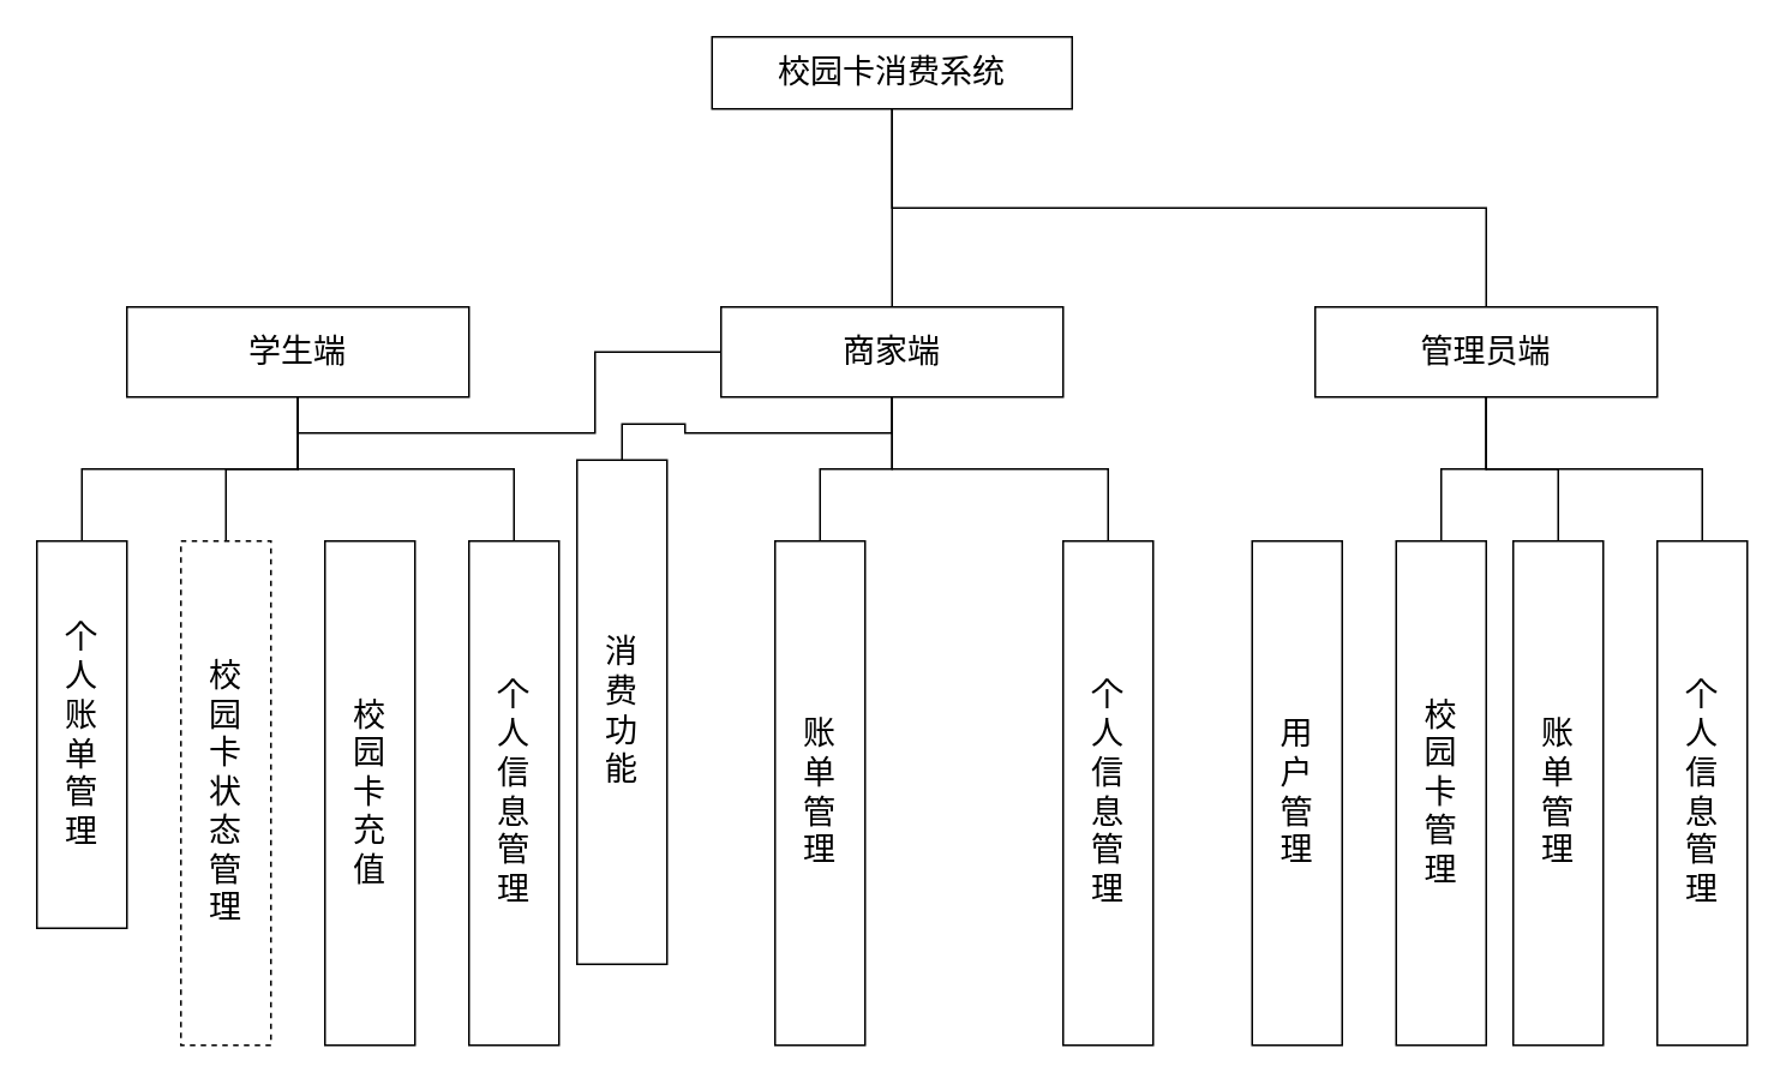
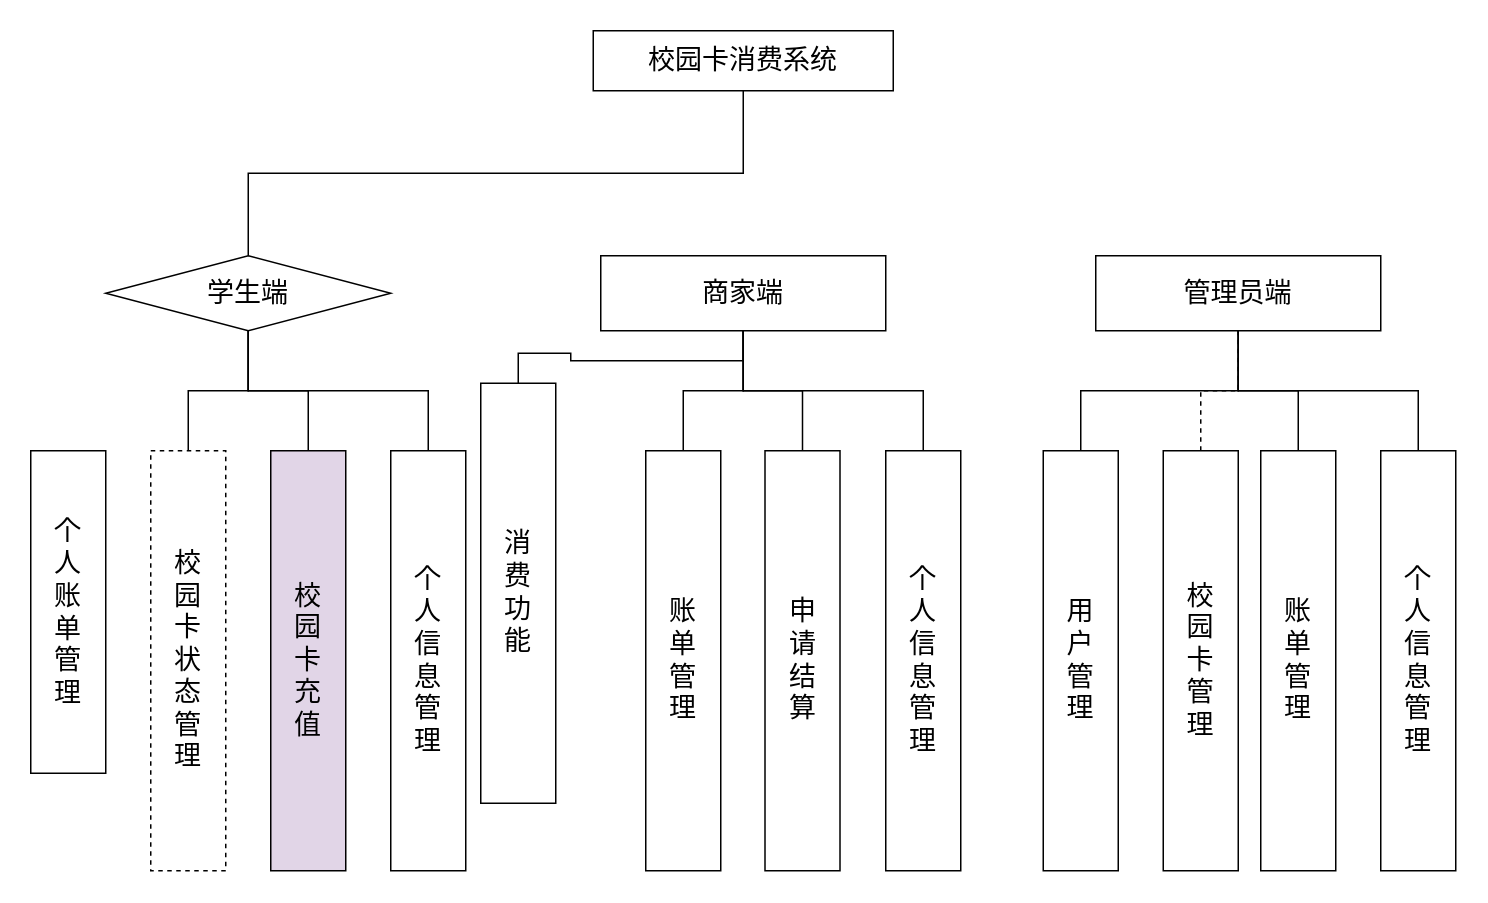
  <mxCell id="0" />
  <mxCell id="1" parent="0" />
- <mxCell id="2" style="edgeStyle=orthogonalEdgeStyle;rounded=0;orthogonalLoop=1;jettySize=auto;html=1;exitX=0.5;exitY=1;exitDx=0;exitDy=0;entryX=0.5;entryY=0;entryDx=0;entryDy=0;endArrow=none;endFill=0;" edge="1" parent="1" source="4" target="14"><mxGeometry relative="1" as="geometry" /></mxCell>
- <mxCell id="3" style="edgeStyle=orthogonalEdgeStyle;rounded=0;orthogonalLoop=1;jettySize=auto;html=1;exitX=0.5;exitY=1;exitDx=0;exitDy=0;entryX=0.5;entryY=0;entryDx=0;entryDy=0;endArrow=none;endFill=0;" edge="1" parent="1" source="4" target="19"><mxGeometry relative="1" as="geometry" /></mxCell>
+ <mxCell id="2" style="edgeStyle=orthogonalEdgeStyle;rounded=0;orthogonalLoop=1;jettySize=auto;html=1;exitX=0.5;exitY=1;exitDx=0;exitDy=0;endArrow=none;endFill=0;" edge="1" parent="1" source="4" target="9"><mxGeometry relative="1" as="geometry" /></mxCell>
  <mxCell id="4" value="&lt;font style=&quot;font-size: 18px;&quot;&gt;校园卡消费系统&lt;/font&gt;" style="rounded=0;whiteSpace=wrap;html=1;" vertex="1" parent="1"><mxGeometry x="395" y="20" width="200" height="40" as="geometry" /></mxCell>
- <mxCell id="5" style="edgeStyle=orthogonalEdgeStyle;rounded=0;orthogonalLoop=1;jettySize=auto;html=1;exitX=0.5;exitY=1;exitDx=0;exitDy=0;entryX=0.5;entryY=0;entryDx=0;entryDy=0;endArrow=none;endFill=0;" edge="1" parent="1" source="9" target="24"><mxGeometry relative="1" as="geometry" /></mxCell>
  <mxCell id="6" style="edgeStyle=orthogonalEdgeStyle;rounded=0;orthogonalLoop=1;jettySize=auto;html=1;exitX=0.5;exitY=1;exitDx=0;exitDy=0;entryX=0.5;entryY=0;entryDx=0;entryDy=0;endArrow=none;endFill=0;" edge="1" parent="1" source="9" target="25"><mxGeometry relative="1" as="geometry" /></mxCell>
- <mxCell id="7" style="edgeStyle=orthogonalEdgeStyle;rounded=0;orthogonalLoop=1;jettySize=auto;html=1;exitX=0.5;exitY=1;exitDx=0;exitDy=0;endArrow=none;endFill=0;" edge="1" parent="1" source="9" target="14"><mxGeometry relative="1" as="geometry" /></mxCell>
+ <mxCell id="7" style="edgeStyle=orthogonalEdgeStyle;rounded=0;orthogonalLoop=1;jettySize=auto;html=1;exitX=0.5;exitY=1;exitDx=0;exitDy=0;entryX=0.5;entryY=0;entryDx=0;entryDy=0;endArrow=none;endFill=0;" edge="1" parent="1" source="9" target="26"><mxGeometry relative="1" as="geometry" /></mxCell>
  <mxCell id="8" style="edgeStyle=orthogonalEdgeStyle;rounded=0;orthogonalLoop=1;jettySize=auto;html=1;exitX=0.5;exitY=1;exitDx=0;exitDy=0;entryX=0.5;entryY=0;entryDx=0;entryDy=0;endArrow=none;endFill=0;" edge="1" parent="1" source="9" target="27"><mxGeometry relative="1" as="geometry" /></mxCell>
- <mxCell id="9" value="&lt;font style=&quot;font-size: 18px;&quot;&gt;学生端&lt;/font&gt;" style="rounded=0;whiteSpace=wrap;html=1;" vertex="1" parent="1"><mxGeometry x="70" y="170" width="190" height="50" as="geometry" /></mxCell>
+ <mxCell id="9" value="&lt;font style=&quot;font-size: 18px;&quot;&gt;学生端&lt;/font&gt;" style="rhombus;whiteSpace=wrap;html=1;" vertex="1" parent="1"><mxGeometry x="70" y="170" width="190" height="50" as="geometry" /></mxCell>
  <mxCell id="10" style="edgeStyle=orthogonalEdgeStyle;rounded=0;orthogonalLoop=1;jettySize=auto;html=1;exitX=0.5;exitY=1;exitDx=0;exitDy=0;entryX=0.5;entryY=0;entryDx=0;entryDy=0;endArrow=none;endFill=0;" edge="1" parent="1" source="14" target="20"><mxGeometry relative="1" as="geometry" /></mxCell>
  <mxCell id="11" style="edgeStyle=orthogonalEdgeStyle;rounded=0;orthogonalLoop=1;jettySize=auto;html=1;exitX=0.5;exitY=1;exitDx=0;exitDy=0;entryX=0.5;entryY=0;entryDx=0;entryDy=0;endArrow=none;endFill=0;" edge="1" parent="1" source="14" target="21"><mxGeometry relative="1" as="geometry" /></mxCell>
+ <mxCell id="12" style="edgeStyle=orthogonalEdgeStyle;rounded=0;orthogonalLoop=1;jettySize=auto;html=1;exitX=0.5;exitY=1;exitDx=0;exitDy=0;entryX=0.5;entryY=0;entryDx=0;entryDy=0;endArrow=none;endFill=0;" edge="1" parent="1" source="14" target="22"><mxGeometry relative="1" as="geometry" /></mxCell>
  <mxCell id="13" style="edgeStyle=orthogonalEdgeStyle;rounded=0;orthogonalLoop=1;jettySize=auto;html=1;exitX=0.5;exitY=1;exitDx=0;exitDy=0;entryX=0.5;entryY=0;entryDx=0;entryDy=0;endArrow=none;endFill=0;" edge="1" parent="1" source="14" target="23"><mxGeometry relative="1" as="geometry" /></mxCell>
  <mxCell id="14" value="&lt;font style=&quot;font-size: 18px;&quot;&gt;商家端&lt;/font&gt;" style="rounded=0;whiteSpace=wrap;html=1;" vertex="1" parent="1"><mxGeometry x="400" y="170" width="190" height="50" as="geometry" /></mxCell>
- <mxCell id="16" style="edgeStyle=orthogonalEdgeStyle;rounded=0;orthogonalLoop=1;jettySize=auto;html=1;exitX=0.5;exitY=1;exitDx=0;exitDy=0;entryX=0.5;entryY=0;entryDx=0;entryDy=0;endArrow=none;endFill=0;" edge="1" parent="1" source="19" target="29"><mxGeometry relative="1" as="geometry" /></mxCell>
+ <mxCell id="15" style="edgeStyle=orthogonalEdgeStyle;rounded=0;orthogonalLoop=1;jettySize=auto;html=1;exitX=0.5;exitY=1;exitDx=0;exitDy=0;entryX=0.5;entryY=0;entryDx=0;entryDy=0;endArrow=none;endFill=0;" edge="1" parent="1" source="19" target="28"><mxGeometry relative="1" as="geometry" /></mxCell>
+ <mxCell id="16" style="edgeStyle=orthogonalEdgeStyle;rounded=0;orthogonalLoop=1;jettySize=auto;html=1;exitX=0.5;exitY=1;exitDx=0;exitDy=0;entryX=0.5;entryY=0;entryDx=0;entryDy=0;endArrow=none;endFill=0;dashed=1;" edge="1" parent="1" source="19" target="29"><mxGeometry relative="1" as="geometry" /></mxCell>
  <mxCell id="17" style="edgeStyle=orthogonalEdgeStyle;rounded=0;orthogonalLoop=1;jettySize=auto;html=1;exitX=0.5;exitY=1;exitDx=0;exitDy=0;entryX=0.5;entryY=0;entryDx=0;entryDy=0;endArrow=none;endFill=0;" edge="1" parent="1" source="19" target="30"><mxGeometry relative="1" as="geometry" /></mxCell>
  <mxCell id="18" style="edgeStyle=orthogonalEdgeStyle;rounded=0;orthogonalLoop=1;jettySize=auto;html=1;exitX=0.5;exitY=1;exitDx=0;exitDy=0;entryX=0.5;entryY=0;entryDx=0;entryDy=0;endArrow=none;endFill=0;" edge="1" parent="1" source="19" target="31"><mxGeometry relative="1" as="geometry" /></mxCell>
  <mxCell id="19" value="&lt;font style=&quot;font-size: 18px;&quot;&gt;管理员端&lt;/font&gt;" style="rounded=0;whiteSpace=wrap;html=1;" vertex="1" parent="1"><mxGeometry x="730" y="170" width="190" height="50" as="geometry" /></mxCell>
  <mxCell id="20" value="&lt;font style=&quot;font-size: 18px;&quot;&gt;消&lt;/font&gt;&lt;div&gt;&lt;font style=&quot;font-size: 18px;&quot;&gt;费&lt;/font&gt;&lt;/div&gt;&lt;div&gt;&lt;font style=&quot;font-size: 18px;&quot;&gt;功&lt;/font&gt;&lt;/div&gt;&lt;div&gt;&lt;font style=&quot;font-size: 18px;&quot;&gt;能&lt;/font&gt;&lt;/div&gt;" style="rounded=0;whiteSpace=wrap;html=1;" vertex="1" parent="1"><mxGeometry x="320" y="255" width="50" height="280" as="geometry" /></mxCell>
  <mxCell id="21" value="&lt;span style=&quot;font-size: 18px;&quot;&gt;账&lt;/span&gt;&lt;div&gt;&lt;span style=&quot;font-size: 18px;&quot;&gt;单&lt;/span&gt;&lt;/div&gt;&lt;div&gt;&lt;span style=&quot;font-size: 18px;&quot;&gt;管&lt;/span&gt;&lt;/div&gt;&lt;div&gt;&lt;span style=&quot;font-size: 18px;&quot;&gt;理&lt;/span&gt;&lt;/div&gt;" style="rounded=0;whiteSpace=wrap;html=1;" vertex="1" parent="1"><mxGeometry x="430" y="300" width="50" height="280" as="geometry" /></mxCell>
+ <mxCell id="22" value="&lt;span style=&quot;font-size: 18px;&quot;&gt;申&lt;/span&gt;&lt;div&gt;&lt;span style=&quot;font-size: 18px;&quot;&gt;请&lt;/span&gt;&lt;/div&gt;&lt;div&gt;&lt;span style=&quot;font-size: 18px;&quot;&gt;结&lt;/span&gt;&lt;/div&gt;&lt;div&gt;&lt;span style=&quot;font-size: 18px;&quot;&gt;算&lt;/span&gt;&lt;/div&gt;" style="rounded=0;whiteSpace=wrap;html=1;" vertex="1" parent="1"><mxGeometry x="509.5" y="300" width="50" height="280" as="geometry" /></mxCell>
  <mxCell id="23" value="&lt;span style=&quot;font-size: 18px;&quot;&gt;个&lt;/span&gt;&lt;div&gt;&lt;span style=&quot;font-size: 18px;&quot;&gt;人&lt;/span&gt;&lt;/div&gt;&lt;div&gt;&lt;span style=&quot;font-size: 18px;&quot;&gt;信&lt;/span&gt;&lt;/div&gt;&lt;div&gt;&lt;span style=&quot;font-size: 18px;&quot;&gt;息&lt;/span&gt;&lt;/div&gt;&lt;div&gt;&lt;span style=&quot;font-size: 18px;&quot;&gt;管&lt;/span&gt;&lt;/div&gt;&lt;div&gt;&lt;span style=&quot;font-size: 18px;&quot;&gt;理&lt;/span&gt;&lt;/div&gt;" style="rounded=0;whiteSpace=wrap;html=1;" vertex="1" parent="1"><mxGeometry x="590" y="300" width="50" height="280" as="geometry" /></mxCell>
  <mxCell id="24" value="&lt;span style=&quot;font-size: 18px;&quot;&gt;个&lt;/span&gt;&lt;div&gt;&lt;span style=&quot;font-size: 18px;&quot;&gt;人&lt;/span&gt;&lt;div&gt;&lt;span style=&quot;font-size: 18px;&quot;&gt;账&lt;/span&gt;&lt;div&gt;&lt;span style=&quot;font-size: 18px;&quot;&gt;单&lt;/span&gt;&lt;/div&gt;&lt;div&gt;&lt;span style=&quot;font-size: 18px;&quot;&gt;管&lt;/span&gt;&lt;/div&gt;&lt;div&gt;&lt;span style=&quot;font-size: 18px;&quot;&gt;理&lt;/span&gt;&lt;/div&gt;&lt;/div&gt;&lt;/div&gt;" style="rounded=0;whiteSpace=wrap;html=1;" vertex="1" parent="1"><mxGeometry x="20" y="300" width="50" height="215" as="geometry" /></mxCell>
  <mxCell id="25" value="&lt;span style=&quot;font-size: 18px;&quot;&gt;校&lt;/span&gt;&lt;div&gt;&lt;span style=&quot;font-size: 18px;&quot;&gt;园&lt;/span&gt;&lt;/div&gt;&lt;div&gt;&lt;span style=&quot;font-size: 18px;&quot;&gt;卡&lt;/span&gt;&lt;/div&gt;&lt;div&gt;&lt;span style=&quot;font-size: 18px;&quot;&gt;状&lt;/span&gt;&lt;/div&gt;&lt;div&gt;&lt;span style=&quot;font-size: 18px;&quot;&gt;态&lt;/span&gt;&lt;/div&gt;&lt;div&gt;&lt;span style=&quot;font-size: 18px;&quot;&gt;管&lt;/span&gt;&lt;/div&gt;&lt;div&gt;&lt;span style=&quot;font-size: 18px;&quot;&gt;理&lt;/span&gt;&lt;/div&gt;" style="rounded=0;whiteSpace=wrap;html=1;dashed=1;" vertex="1" parent="1"><mxGeometry x="100" y="300" width="50" height="280" as="geometry" /></mxCell>
- <mxCell id="26" value="&lt;span style=&quot;font-size: 18px;&quot;&gt;校&lt;/span&gt;&lt;div&gt;&lt;span style=&quot;font-size: 18px;&quot;&gt;园&lt;/span&gt;&lt;/div&gt;&lt;div&gt;&lt;span style=&quot;font-size: 18px;&quot;&gt;卡&lt;/span&gt;&lt;/div&gt;&lt;div&gt;&lt;span style=&quot;font-size: 18px;&quot;&gt;充&lt;/span&gt;&lt;/div&gt;&lt;div&gt;&lt;span style=&quot;font-size: 18px; background-color: initial;&quot;&gt;值&lt;/span&gt;&lt;/div&gt;" style="rounded=0;whiteSpace=wrap;html=1;" vertex="1" parent="1"><mxGeometry x="180" y="300" width="50" height="280" as="geometry" /></mxCell>
+ <mxCell id="26" value="&lt;span style=&quot;font-size: 18px;&quot;&gt;校&lt;/span&gt;&lt;div&gt;&lt;span style=&quot;font-size: 18px;&quot;&gt;园&lt;/span&gt;&lt;/div&gt;&lt;div&gt;&lt;span style=&quot;font-size: 18px;&quot;&gt;卡&lt;/span&gt;&lt;/div&gt;&lt;div&gt;&lt;span style=&quot;font-size: 18px;&quot;&gt;充&lt;/span&gt;&lt;/div&gt;&lt;div&gt;&lt;span style=&quot;font-size: 18px; background-color: initial;&quot;&gt;值&lt;/span&gt;&lt;/div&gt;" style="rounded=0;whiteSpace=wrap;html=1;fillColor=#e1d5e7;" vertex="1" parent="1"><mxGeometry x="180" y="300" width="50" height="280" as="geometry" /></mxCell>
  <mxCell id="27" value="&lt;span style=&quot;font-size: 18px;&quot;&gt;个&lt;/span&gt;&lt;div&gt;&lt;span style=&quot;font-size: 18px;&quot;&gt;人&lt;/span&gt;&lt;/div&gt;&lt;div&gt;&lt;span style=&quot;font-size: 18px;&quot;&gt;信&lt;/span&gt;&lt;/div&gt;&lt;div&gt;&lt;span style=&quot;font-size: 18px;&quot;&gt;息&lt;/span&gt;&lt;/div&gt;&lt;div&gt;&lt;span style=&quot;font-size: 18px;&quot;&gt;管&lt;/span&gt;&lt;/div&gt;&lt;div&gt;&lt;span style=&quot;font-size: 18px;&quot;&gt;理&lt;/span&gt;&lt;/div&gt;" style="rounded=0;whiteSpace=wrap;html=1;" vertex="1" parent="1"><mxGeometry x="260" y="300" width="50" height="280" as="geometry" /></mxCell>
  <mxCell id="28" value="&lt;span style=&quot;font-size: 18px;&quot;&gt;用&lt;/span&gt;&lt;div&gt;&lt;span style=&quot;font-size: 18px;&quot;&gt;户&lt;/span&gt;&lt;/div&gt;&lt;div&gt;&lt;span style=&quot;font-size: 18px;&quot;&gt;管&lt;/span&gt;&lt;/div&gt;&lt;div&gt;&lt;span style=&quot;font-size: 18px;&quot;&gt;理&lt;/span&gt;&lt;/div&gt;" style="rounded=0;whiteSpace=wrap;html=1;" vertex="1" parent="1"><mxGeometry x="695" y="300" width="50" height="280" as="geometry" /></mxCell>
  <mxCell id="29" value="&lt;span style=&quot;font-size: 18px;&quot;&gt;校&lt;/span&gt;&lt;div&gt;&lt;span style=&quot;font-size: 18px;&quot;&gt;园&lt;/span&gt;&lt;/div&gt;&lt;div&gt;&lt;span style=&quot;font-size: 18px;&quot;&gt;卡&lt;/span&gt;&lt;/div&gt;&lt;div&gt;&lt;span style=&quot;font-size: 18px;&quot;&gt;管&lt;/span&gt;&lt;/div&gt;&lt;div&gt;&lt;span style=&quot;font-size: 18px;&quot;&gt;理&lt;/span&gt;&lt;/div&gt;" style="rounded=0;whiteSpace=wrap;html=1;" vertex="1" parent="1"><mxGeometry x="775" y="300" width="50" height="280" as="geometry" /></mxCell>
  <mxCell id="30" value="&lt;span style=&quot;font-size: 18px;&quot;&gt;账&lt;/span&gt;&lt;div&gt;&lt;span style=&quot;font-size: 18px;&quot;&gt;单&lt;/span&gt;&lt;/div&gt;&lt;div&gt;&lt;span style=&quot;font-size: 18px;&quot;&gt;管&lt;/span&gt;&lt;/div&gt;&lt;div&gt;&lt;span style=&quot;font-size: 18px;&quot;&gt;理&lt;/span&gt;&lt;/div&gt;" style="rounded=0;whiteSpace=wrap;html=1;" vertex="1" parent="1"><mxGeometry x="840" y="300" width="50" height="280" as="geometry" /></mxCell>
  <mxCell id="31" value="&lt;span style=&quot;font-size: 18px;&quot;&gt;个&lt;/span&gt;&lt;div&gt;&lt;span style=&quot;font-size: 18px;&quot;&gt;人&lt;/span&gt;&lt;/div&gt;&lt;div&gt;&lt;span style=&quot;font-size: 18px;&quot;&gt;信&lt;/span&gt;&lt;/div&gt;&lt;div&gt;&lt;span style=&quot;font-size: 18px;&quot;&gt;息&lt;/span&gt;&lt;/div&gt;&lt;div&gt;&lt;span style=&quot;font-size: 18px;&quot;&gt;管&lt;/span&gt;&lt;/div&gt;&lt;div&gt;&lt;span style=&quot;font-size: 18px;&quot;&gt;理&lt;/span&gt;&lt;/div&gt;" style="rounded=0;whiteSpace=wrap;html=1;" vertex="1" parent="1"><mxGeometry x="920" y="300" width="50" height="280" as="geometry" /></mxCell>
